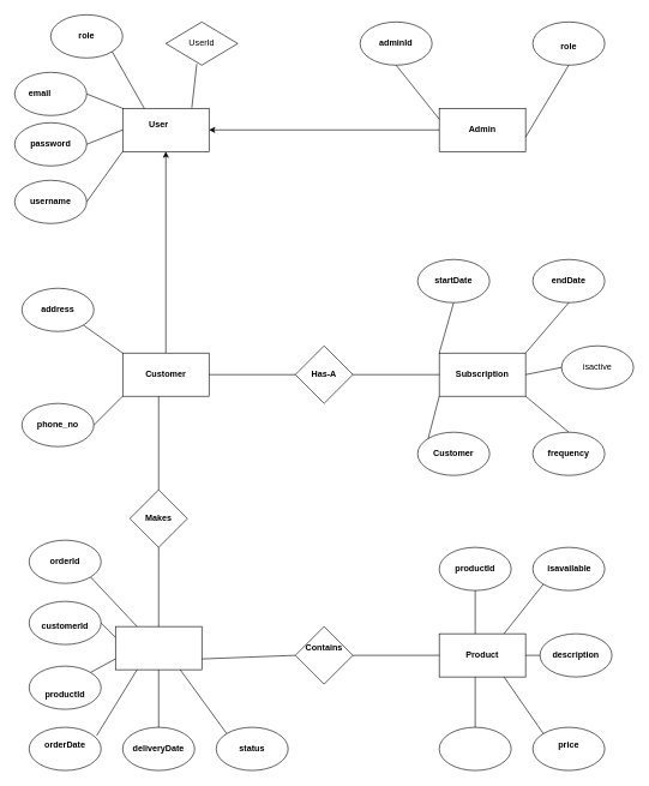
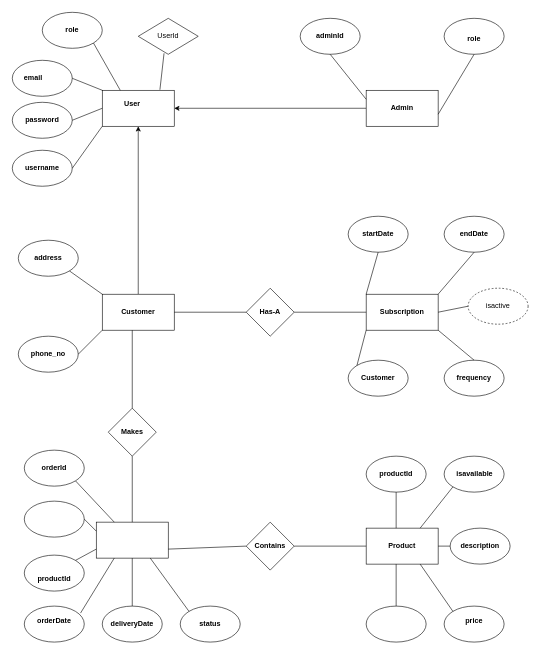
  <mxCell id="0" />
  <mxCell id="1" parent="0" />
  <mxCell id="2" style="edgeStyle=orthogonalEdgeStyle;rounded=0;orthogonalLoop=1;jettySize=auto;html=1;exitX=0.5;exitY=0;exitDx=0;exitDy=0;entryX=0.5;entryY=1;entryDx=0;entryDy=0;" parent="1" source="3" target="11" edge="1"><mxGeometry relative="1" as="geometry"><mxPoint x="230.333" y="230" as="targetPoint" /></mxGeometry></mxCell>
  <mxCell id="3" value="" style="rounded=0;whiteSpace=wrap;html=1;" parent="1" vertex="1"><mxGeometry x="170" y="490" width="120" height="60" as="geometry" /></mxCell>
  <mxCell id="4" value="" style="rounded=0;whiteSpace=wrap;html=1;" parent="1" vertex="1"><mxGeometry x="160" y="870" width="120" height="60" as="geometry" /></mxCell>
  <mxCell id="5" value="" style="rounded=0;whiteSpace=wrap;html=1;" parent="1" vertex="1"><mxGeometry x="610" y="880" width="120" height="60" as="geometry" /></mxCell>
  <mxCell id="6" style="edgeStyle=orthogonalEdgeStyle;rounded=0;orthogonalLoop=1;jettySize=auto;html=1;exitX=0;exitY=0.5;exitDx=0;exitDy=0;entryX=1;entryY=0.5;entryDx=0;entryDy=0;" parent="1" source="7" target="11" edge="1"><mxGeometry relative="1" as="geometry" /></mxCell>
  <mxCell id="7" value="" style="rounded=0;whiteSpace=wrap;html=1;" parent="1" vertex="1"><mxGeometry x="610" y="150" width="120" height="60" as="geometry" /></mxCell>
  <mxCell id="8" value="" style="rhombus;whiteSpace=wrap;html=1;" parent="1" vertex="1"><mxGeometry x="410" y="870" width="80" height="80" as="geometry" /></mxCell>
  <mxCell id="9" value="" style="rhombus;whiteSpace=wrap;html=1;" parent="1" vertex="1"><mxGeometry x="180" y="680" width="80" height="80" as="geometry" /></mxCell>
  <mxCell id="10" value="" style="rounded=0;whiteSpace=wrap;html=1;" parent="1" vertex="1"><mxGeometry x="610" y="490" width="120" height="60" as="geometry" /></mxCell>
  <mxCell id="11" value="" style="rounded=0;whiteSpace=wrap;html=1;" parent="1" vertex="1"><mxGeometry x="170" y="150" width="120" height="60" as="geometry" /></mxCell>
  <mxCell id="12" value="" style="rhombus;whiteSpace=wrap;html=1;" parent="1" vertex="1"><mxGeometry x="410" y="480" width="80" height="80" as="geometry" /></mxCell>
  <mxCell id="13" value="&lt;b&gt;Customer&lt;/b&gt;" style="text;html=1;align=center;verticalAlign=middle;whiteSpace=wrap;rounded=0;" parent="1" vertex="1"><mxGeometry x="200" y="505" width="60" height="30" as="geometry" /></mxCell>
  <mxCell id="14" value="&lt;b&gt;User&lt;/b&gt;" style="text;html=1;align=center;verticalAlign=middle;whiteSpace=wrap;rounded=0;" parent="1" vertex="1"><mxGeometry x="190" y="145" width="60" height="55" as="geometry" /></mxCell>
  <mxCell id="15" value="&lt;b&gt;Admin&lt;/b&gt;" style="text;html=1;align=center;verticalAlign=middle;whiteSpace=wrap;rounded=0;" parent="1" vertex="1"><mxGeometry x="640" y="165" width="60" height="30" as="geometry" /></mxCell>
  <mxCell id="16" value="&lt;b&gt;Subscription&lt;/b&gt;" style="text;html=1;align=center;verticalAlign=middle;whiteSpace=wrap;rounded=0;" parent="1" vertex="1"><mxGeometry x="640" y="505" width="60" height="30" as="geometry" /></mxCell>
  <mxCell id="17" value="&lt;b&gt;Product&lt;/b&gt;" style="text;html=1;align=center;verticalAlign=middle;whiteSpace=wrap;rounded=0;" parent="1" vertex="1"><mxGeometry x="640" y="885" width="60" height="50" as="geometry" /></mxCell>
- <mxCell id="18" value="&lt;b&gt;Contains&lt;/b&gt;" style="text;html=1;align=center;verticalAlign=middle;whiteSpace=wrap;rounded=0;" parent="1" vertex="1"><mxGeometry x="420" y="885" width="60" height="30" as="geometry" /></mxCell>
+ <mxCell id="18" value="&lt;b&gt;Contains&lt;/b&gt;" style="text;html=1;align=center;verticalAlign=middle;whiteSpace=wrap;rounded=0;" parent="1" vertex="1"><mxGeometry x="420" y="895" width="60" height="30" as="geometry" /></mxCell>
  <mxCell id="19" value="&lt;b&gt;Makes&lt;/b&gt;" style="text;html=1;align=center;verticalAlign=middle;whiteSpace=wrap;rounded=0;" parent="1" vertex="1"><mxGeometry x="190" y="705" width="60" height="30" as="geometry" /></mxCell>
  <mxCell id="20" value="&lt;b&gt;Has-A&lt;/b&gt;" style="text;html=1;align=center;verticalAlign=middle;whiteSpace=wrap;rounded=0;" parent="1" vertex="1"><mxGeometry x="420" y="505" width="60" height="30" as="geometry" /></mxCell>
  <mxCell id="21" value="" style="endArrow=none;html=1;rounded=0;exitX=0.5;exitY=0;exitDx=0;exitDy=0;" parent="1" source="4" edge="1"><mxGeometry width="50" height="50" relative="1" as="geometry"><mxPoint x="170" y="810" as="sourcePoint" /><mxPoint x="220" y="760" as="targetPoint" /></mxGeometry></mxCell>
  <mxCell id="22" value="" style="endArrow=none;html=1;rounded=0;exitX=0.5;exitY=0;exitDx=0;exitDy=0;" parent="1" source="9" edge="1"><mxGeometry width="50" height="50" relative="1" as="geometry"><mxPoint x="470" y="600" as="sourcePoint" /><mxPoint x="220" y="550" as="targetPoint" /></mxGeometry></mxCell>
  <mxCell id="23" value="" style="endArrow=none;html=1;rounded=0;entryX=0;entryY=0.5;entryDx=0;entryDy=0;exitX=1;exitY=0.5;exitDx=0;exitDy=0;" parent="1" source="12" target="10" edge="1"><mxGeometry width="50" height="50" relative="1" as="geometry"><mxPoint x="470" y="600" as="sourcePoint" /><mxPoint x="520" y="550" as="targetPoint" /></mxGeometry></mxCell>
  <mxCell id="24" value="" style="endArrow=none;html=1;rounded=0;entryX=0;entryY=0.5;entryDx=0;entryDy=0;exitX=1;exitY=0.5;exitDx=0;exitDy=0;" parent="1" source="3" target="12" edge="1"><mxGeometry width="50" height="50" relative="1" as="geometry"><mxPoint x="470" y="600" as="sourcePoint" /><mxPoint x="520" y="550" as="targetPoint" /></mxGeometry></mxCell>
  <mxCell id="25" value="" style="endArrow=none;html=1;rounded=0;entryX=0;entryY=0.5;entryDx=0;entryDy=0;exitX=1;exitY=0.5;exitDx=0;exitDy=0;" parent="1" source="8" target="5" edge="1"><mxGeometry width="50" height="50" relative="1" as="geometry"><mxPoint x="470" y="600" as="sourcePoint" /><mxPoint x="520" y="550" as="targetPoint" /></mxGeometry></mxCell>
  <mxCell id="26" value="" style="endArrow=none;html=1;rounded=0;entryX=0;entryY=0.5;entryDx=0;entryDy=0;exitX=1;exitY=0.75;exitDx=0;exitDy=0;" parent="1" source="4" target="8" edge="1"><mxGeometry width="50" height="50" relative="1" as="geometry"><mxPoint x="470" y="600" as="sourcePoint" /><mxPoint x="520" y="550" as="targetPoint" /></mxGeometry></mxCell>
  <mxCell id="27" value="" style="ellipse;whiteSpace=wrap;html=1;" parent="1" vertex="1"><mxGeometry x="740" y="30" width="100" height="60" as="geometry" /></mxCell>
  <mxCell id="28" value="" style="ellipse;whiteSpace=wrap;html=1;" parent="1" vertex="1"><mxGeometry x="500" y="30" width="100" height="60" as="geometry" /></mxCell>
  <mxCell id="29" value="" style="endArrow=none;html=1;rounded=0;entryX=0.5;entryY=1;entryDx=0;entryDy=0;exitX=0;exitY=0.25;exitDx=0;exitDy=0;" parent="1" source="7" target="28" edge="1"><mxGeometry width="50" height="50" relative="1" as="geometry"><mxPoint x="470" y="600" as="sourcePoint" /><mxPoint x="520" y="550" as="targetPoint" /></mxGeometry></mxCell>
  <mxCell id="30" value="" style="endArrow=none;html=1;rounded=0;entryX=0.5;entryY=1;entryDx=0;entryDy=0;" parent="1" target="27" edge="1"><mxGeometry width="50" height="50" relative="1" as="geometry"><mxPoint x="730" y="190" as="sourcePoint" /><mxPoint x="520" y="550" as="targetPoint" /></mxGeometry></mxCell>
  <mxCell id="31" value="" style="ellipse;whiteSpace=wrap;html=1;" parent="1" vertex="1"><mxGeometry x="580" y="600" width="100" height="60" as="geometry" /></mxCell>
  <mxCell id="32" value="" style="ellipse;whiteSpace=wrap;html=1;" parent="1" vertex="1"><mxGeometry x="740" y="600" width="100" height="60" as="geometry" /></mxCell>
  <mxCell id="33" value="" style="ellipse;whiteSpace=wrap;html=1;" parent="1" vertex="1"><mxGeometry x="740" y="360" width="100" height="60" as="geometry" /></mxCell>
  <mxCell id="34" value="" style="ellipse;whiteSpace=wrap;html=1;" parent="1" vertex="1"><mxGeometry x="580" y="360" width="100" height="60" as="geometry" /></mxCell>
  <mxCell id="35" value="" style="endArrow=none;html=1;rounded=0;entryX=0;entryY=0;entryDx=0;entryDy=0;exitX=0.5;exitY=1;exitDx=0;exitDy=0;" parent="1" source="34" target="10" edge="1"><mxGeometry width="50" height="50" relative="1" as="geometry"><mxPoint x="470" y="600" as="sourcePoint" /><mxPoint x="520" y="550" as="targetPoint" /></mxGeometry></mxCell>
  <mxCell id="36" value="" style="endArrow=none;html=1;rounded=0;entryX=1;entryY=0;entryDx=0;entryDy=0;exitX=0.5;exitY=1;exitDx=0;exitDy=0;" parent="1" source="33" target="10" edge="1"><mxGeometry width="50" height="50" relative="1" as="geometry"><mxPoint x="470" y="600" as="sourcePoint" /><mxPoint x="520" y="550" as="targetPoint" /></mxGeometry></mxCell>
  <mxCell id="37" value="" style="endArrow=none;html=1;rounded=0;entryX=0;entryY=1;entryDx=0;entryDy=0;exitX=0;exitY=0;exitDx=0;exitDy=0;" parent="1" source="31" target="10" edge="1"><mxGeometry width="50" height="50" relative="1" as="geometry"><mxPoint x="470" y="600" as="sourcePoint" /><mxPoint x="520" y="550" as="targetPoint" /></mxGeometry></mxCell>
  <mxCell id="38" value="" style="endArrow=none;html=1;rounded=0;entryX=1;entryY=1;entryDx=0;entryDy=0;exitX=0.5;exitY=0;exitDx=0;exitDy=0;" parent="1" source="32" target="10" edge="1"><mxGeometry width="50" height="50" relative="1" as="geometry"><mxPoint x="470" y="600" as="sourcePoint" /><mxPoint x="520" y="550" as="targetPoint" /></mxGeometry></mxCell>
  <mxCell id="39" value="" style="ellipse;whiteSpace=wrap;html=1;" parent="1" vertex="1"><mxGeometry x="30" y="560" width="100" height="60" as="geometry" /></mxCell>
  <mxCell id="40" value="" style="ellipse;whiteSpace=wrap;html=1;" parent="1" vertex="1"><mxGeometry x="30" y="400" width="100" height="60" as="geometry" /></mxCell>
  <mxCell id="41" value="" style="endArrow=none;html=1;rounded=0;exitX=1;exitY=0.5;exitDx=0;exitDy=0;entryX=0;entryY=1;entryDx=0;entryDy=0;" parent="1" source="39" target="3" edge="1"><mxGeometry width="50" height="50" relative="1" as="geometry"><mxPoint x="470" y="600" as="sourcePoint" /><mxPoint x="520" y="550" as="targetPoint" /></mxGeometry></mxCell>
  <mxCell id="42" value="" style="endArrow=none;html=1;rounded=0;entryX=1;entryY=1;entryDx=0;entryDy=0;exitX=0;exitY=0;exitDx=0;exitDy=0;" parent="1" source="3" target="40" edge="1"><mxGeometry width="50" height="50" relative="1" as="geometry"><mxPoint x="470" y="600" as="sourcePoint" /><mxPoint x="520" y="550" as="targetPoint" /></mxGeometry></mxCell>
  <mxCell id="43" value="" style="ellipse;whiteSpace=wrap;html=1;" parent="1" vertex="1"><mxGeometry x="20" y="250" width="100" height="60" as="geometry" /></mxCell>
  <mxCell id="44" value="" style="ellipse;whiteSpace=wrap;html=1;" parent="1" vertex="1"><mxGeometry x="20" y="170" width="100" height="60" as="geometry" /></mxCell>
  <mxCell id="45" value="" style="ellipse;whiteSpace=wrap;html=1;" parent="1" vertex="1"><mxGeometry x="20" y="100" width="100" height="60" as="geometry" /></mxCell>
  <mxCell id="46" value="" style="ellipse;whiteSpace=wrap;html=1;" parent="1" vertex="1"><mxGeometry x="70" y="20" width="100" height="60" as="geometry" /></mxCell>
  <mxCell id="47" value="" style="endArrow=none;html=1;rounded=0;entryX=0;entryY=1;entryDx=0;entryDy=0;exitX=1;exitY=0.5;exitDx=0;exitDy=0;" parent="1" source="43" target="11" edge="1"><mxGeometry width="50" height="50" relative="1" as="geometry"><mxPoint x="470" y="600" as="sourcePoint" /><mxPoint x="520" y="550" as="targetPoint" /></mxGeometry></mxCell>
  <mxCell id="48" value="" style="endArrow=none;html=1;rounded=0;entryX=0;entryY=0.5;entryDx=0;entryDy=0;exitX=1;exitY=0.5;exitDx=0;exitDy=0;" parent="1" source="44" target="11" edge="1"><mxGeometry width="50" height="50" relative="1" as="geometry"><mxPoint x="470" y="600" as="sourcePoint" /><mxPoint x="520" y="550" as="targetPoint" /></mxGeometry></mxCell>
  <mxCell id="49" value="" style="endArrow=none;html=1;rounded=0;entryX=0;entryY=0;entryDx=0;entryDy=0;exitX=1;exitY=0.5;exitDx=0;exitDy=0;" parent="1" source="45" target="11" edge="1"><mxGeometry width="50" height="50" relative="1" as="geometry"><mxPoint x="470" y="600" as="sourcePoint" /><mxPoint x="520" y="550" as="targetPoint" /></mxGeometry></mxCell>
  <mxCell id="50" value="" style="endArrow=none;html=1;rounded=0;entryX=0.25;entryY=0;entryDx=0;entryDy=0;exitX=1;exitY=1;exitDx=0;exitDy=0;" parent="1" source="46" target="11" edge="1"><mxGeometry width="50" height="50" relative="1" as="geometry"><mxPoint x="470" y="600" as="sourcePoint" /><mxPoint x="520" y="550" as="targetPoint" /></mxGeometry></mxCell>
  <mxCell id="51" value="" style="ellipse;whiteSpace=wrap;html=1;" parent="1" vertex="1"><mxGeometry x="750" y="880" width="100" height="60" as="geometry" /></mxCell>
  <mxCell id="52" value="" style="ellipse;whiteSpace=wrap;html=1;" parent="1" vertex="1"><mxGeometry x="740" y="1010" width="100" height="60" as="geometry" /></mxCell>
  <mxCell id="53" value="" style="ellipse;whiteSpace=wrap;html=1;" parent="1" vertex="1"><mxGeometry x="610" y="1010" width="100" height="60" as="geometry" /></mxCell>
  <mxCell id="54" value="" style="ellipse;whiteSpace=wrap;html=1;" parent="1" vertex="1"><mxGeometry x="740" y="760" width="100" height="60" as="geometry" /></mxCell>
  <mxCell id="55" value="" style="ellipse;whiteSpace=wrap;html=1;" parent="1" vertex="1"><mxGeometry x="610" y="760" width="100" height="60" as="geometry" /></mxCell>
  <mxCell id="56" value="" style="endArrow=none;html=1;rounded=0;entryX=0;entryY=0.5;entryDx=0;entryDy=0;exitX=1;exitY=0.5;exitDx=0;exitDy=0;" parent="1" source="5" target="51" edge="1"><mxGeometry width="50" height="50" relative="1" as="geometry"><mxPoint x="660" y="880" as="sourcePoint" /><mxPoint x="710" y="830" as="targetPoint" /></mxGeometry></mxCell>
  <mxCell id="57" value="" style="endArrow=none;html=1;rounded=0;entryX=0.5;entryY=1;entryDx=0;entryDy=0;" parent="1" target="55" edge="1"><mxGeometry width="50" height="50" relative="1" as="geometry"><mxPoint x="660" y="880" as="sourcePoint" /><mxPoint x="710" y="830" as="targetPoint" /></mxGeometry></mxCell>
  <mxCell id="58" value="" style="endArrow=none;html=1;rounded=0;entryX=0;entryY=1;entryDx=0;entryDy=0;exitX=0.75;exitY=0;exitDx=0;exitDy=0;" parent="1" source="5" target="54" edge="1"><mxGeometry width="50" height="50" relative="1" as="geometry"><mxPoint x="660" y="880" as="sourcePoint" /><mxPoint x="710" y="830" as="targetPoint" /></mxGeometry></mxCell>
  <mxCell id="59" value="" style="endArrow=none;html=1;rounded=0;entryX=0.5;entryY=0;entryDx=0;entryDy=0;" parent="1" target="53" edge="1"><mxGeometry width="50" height="50" relative="1" as="geometry"><mxPoint x="660" y="940" as="sourcePoint" /><mxPoint x="710" y="830" as="targetPoint" /></mxGeometry></mxCell>
  <mxCell id="60" value="" style="endArrow=none;html=1;rounded=0;entryX=0;entryY=0;entryDx=0;entryDy=0;exitX=0.75;exitY=1;exitDx=0;exitDy=0;" parent="1" source="5" target="52" edge="1"><mxGeometry width="50" height="50" relative="1" as="geometry"><mxPoint x="660" y="880" as="sourcePoint" /><mxPoint x="710" y="830" as="targetPoint" /></mxGeometry></mxCell>
  <mxCell id="61" value="" style="ellipse;whiteSpace=wrap;html=1;" parent="1" vertex="1"><mxGeometry x="300" y="1010" width="100" height="60" as="geometry" /></mxCell>
  <mxCell id="62" value="" style="ellipse;whiteSpace=wrap;html=1;" parent="1" vertex="1"><mxGeometry x="170" y="1010" width="100" height="60" as="geometry" /></mxCell>
  <mxCell id="63" value="" style="ellipse;whiteSpace=wrap;html=1;" parent="1" vertex="1"><mxGeometry x="40" y="1010" width="100" height="60" as="geometry" /></mxCell>
  <mxCell id="64" value="" style="ellipse;whiteSpace=wrap;html=1;" parent="1" vertex="1"><mxGeometry x="40" y="925" width="100" height="60" as="geometry" /></mxCell>
  <mxCell id="65" value="" style="ellipse;whiteSpace=wrap;html=1;" parent="1" vertex="1"><mxGeometry x="40" y="835" width="100" height="60" as="geometry" /></mxCell>
  <mxCell id="66" value="" style="ellipse;whiteSpace=wrap;html=1;" parent="1" vertex="1"><mxGeometry x="40" y="750" width="100" height="60" as="geometry" /></mxCell>
  <mxCell id="67" value="" style="endArrow=none;html=1;rounded=0;exitX=0.938;exitY=0.194;exitDx=0;exitDy=0;exitPerimeter=0;entryX=0.25;entryY=1;entryDx=0;entryDy=0;" parent="1" source="63" target="4" edge="1"><mxGeometry width="50" height="50" relative="1" as="geometry"><mxPoint x="210" y="980" as="sourcePoint" /><mxPoint x="260" y="930" as="targetPoint" /></mxGeometry></mxCell>
  <mxCell id="68" value="" style="endArrow=none;html=1;rounded=0;entryX=0.5;entryY=1;entryDx=0;entryDy=0;exitX=0.5;exitY=0;exitDx=0;exitDy=0;" parent="1" source="62" target="4" edge="1"><mxGeometry width="50" height="50" relative="1" as="geometry"><mxPoint x="210" y="980" as="sourcePoint" /><mxPoint x="260" y="930" as="targetPoint" /></mxGeometry></mxCell>
  <mxCell id="69" value="" style="endArrow=none;html=1;rounded=0;entryX=0;entryY=0;entryDx=0;entryDy=0;exitX=0.75;exitY=1;exitDx=0;exitDy=0;" parent="1" source="4" target="61" edge="1"><mxGeometry width="50" height="50" relative="1" as="geometry"><mxPoint x="210" y="980" as="sourcePoint" /><mxPoint x="260" y="930" as="targetPoint" /></mxGeometry></mxCell>
  <mxCell id="70" value="" style="endArrow=none;html=1;rounded=0;entryX=1;entryY=0;entryDx=0;entryDy=0;exitX=0;exitY=0.75;exitDx=0;exitDy=0;" parent="1" source="4" target="64" edge="1"><mxGeometry width="50" height="50" relative="1" as="geometry"><mxPoint x="210" y="980" as="sourcePoint" /><mxPoint x="260" y="930" as="targetPoint" /></mxGeometry></mxCell>
  <mxCell id="71" value="" style="endArrow=none;html=1;rounded=0;entryX=1;entryY=0.5;entryDx=0;entryDy=0;exitX=0;exitY=0.25;exitDx=0;exitDy=0;" parent="1" source="4" target="65" edge="1"><mxGeometry width="50" height="50" relative="1" as="geometry"><mxPoint x="210" y="980" as="sourcePoint" /><mxPoint x="260" y="930" as="targetPoint" /></mxGeometry></mxCell>
  <mxCell id="72" value="" style="endArrow=none;html=1;rounded=0;entryX=1;entryY=1;entryDx=0;entryDy=0;exitX=0.25;exitY=0;exitDx=0;exitDy=0;" parent="1" source="4" target="66" edge="1"><mxGeometry width="50" height="50" relative="1" as="geometry"><mxPoint x="210" y="980" as="sourcePoint" /><mxPoint x="260" y="930" as="targetPoint" /></mxGeometry></mxCell>
  <mxCell id="73" value="&lt;b&gt;adminId&lt;/b&gt;" style="text;html=1;align=center;verticalAlign=middle;whiteSpace=wrap;rounded=0;" parent="1" vertex="1"><mxGeometry x="520" y="45" width="60" height="30" as="geometry" /></mxCell>
  <mxCell id="74" value="&lt;b&gt;role&lt;/b&gt;" style="text;html=1;align=center;verticalAlign=middle;whiteSpace=wrap;rounded=0;" parent="1" vertex="1"><mxGeometry x="760" y="50" width="60" height="30" as="geometry" /></mxCell>
  <mxCell id="75" value="&lt;b&gt;frequency&lt;/b&gt;" style="text;html=1;align=center;verticalAlign=middle;whiteSpace=wrap;rounded=0;" parent="1" vertex="1"><mxGeometry x="760" y="615" width="60" height="30" as="geometry" /></mxCell>
  <mxCell id="76" value="&lt;b&gt;Customer&lt;/b&gt;" style="text;html=1;align=center;verticalAlign=middle;whiteSpace=wrap;rounded=0;" parent="1" vertex="1"><mxGeometry x="600" y="615" width="60" height="30" as="geometry" /></mxCell>
  <mxCell id="77" value="&lt;b&gt;endDate&lt;/b&gt;" style="text;html=1;align=center;verticalAlign=middle;whiteSpace=wrap;rounded=0;" parent="1" vertex="1"><mxGeometry x="760" y="375" width="60" height="30" as="geometry" /></mxCell>
  <mxCell id="78" value="&lt;b&gt;startDate&lt;/b&gt;" style="text;html=1;align=center;verticalAlign=middle;whiteSpace=wrap;rounded=0;" parent="1" vertex="1"><mxGeometry x="600" y="375" width="60" height="30" as="geometry" /></mxCell>
  <mxCell id="79" value="&lt;b&gt;price&lt;/b&gt;" style="text;html=1;align=center;verticalAlign=middle;whiteSpace=wrap;rounded=0;" parent="1" vertex="1"><mxGeometry x="760" y="1020" width="60" height="30" as="geometry" /></mxCell>
  <mxCell id="80" value="&lt;b&gt;description&lt;/b&gt;&lt;span style=&quot;color: rgba(0, 0, 0, 0); font-family: monospace; font-size: 0px; text-align: start; text-wrap: nowrap;&quot;&gt;%3CmxGraphModel%3E%3Croot%3E%3CmxCell%20id%3D%220%22%2F%3E%3CmxCell%20id%3D%221%22%20parent%3D%220%22%2F%3E%3CmxCell%20id%3D%222%22%20style%3D%22edgeStyle%3DorthogonalEdgeStyle%3Brounded%3D0%3BorthogonalLoop%3D1%3BjettySize%3Dauto%3Bhtml%3D1%3BexitX%3D0.5%3BexitY%3D0%3BexitDx%3D0%3BexitDy%3D0%3B%22%20edge%3D%221%22%20parent%3D%221%22%3E%3CmxGeometry%20relative%3D%221%22%20as%3D%22geometry%22%3E%3CmxPoint%20x%3D%22660%22%20y%3D%22655%22%20as%3D%22sourcePoint%22%2F%3E%3CmxPoint%20x%3D%22780%22%20y%3D%22760%22%20as%3D%22targetPoint%22%2F%3E%3C%2FmxGeometry%3E%3C%2FmxCell%3E%3C%2Froot%3E%3C%2FmxGraphModel%3E&lt;/span&gt;" style="text;html=1;align=center;verticalAlign=middle;whiteSpace=wrap;rounded=0;" parent="1" vertex="1"><mxGeometry x="770" y="895" width="60" height="30" as="geometry" /></mxCell>
  <mxCell id="81" value="&lt;b&gt;isavailable&lt;/b&gt;" style="text;html=1;align=center;verticalAlign=middle;whiteSpace=wrap;rounded=0;" parent="1" vertex="1"><mxGeometry x="761" y="775" width="60" height="30" as="geometry" /></mxCell>
  <mxCell id="82" value="&lt;b&gt;productId&lt;/b&gt;" style="text;html=1;align=center;verticalAlign=middle;whiteSpace=wrap;rounded=0;" parent="1" vertex="1"><mxGeometry x="630" y="775" width="60" height="30" as="geometry" /></mxCell>
  <mxCell id="83" value="&lt;b&gt;orderId&lt;/b&gt;" style="text;html=1;align=center;verticalAlign=middle;whiteSpace=wrap;rounded=0;" parent="1" vertex="1"><mxGeometry x="60" y="765" width="60" height="30" as="geometry" /></mxCell>
- <mxCell id="84" value="&lt;b&gt;customerId&lt;/b&gt;" style="text;html=1;align=center;verticalAlign=middle;whiteSpace=wrap;rounded=0;" parent="1" vertex="1"><mxGeometry x="60" y="855" width="60" height="30" as="geometry" /></mxCell>
  <mxCell id="85" value="&lt;b&gt;deliveryDate&lt;/b&gt;" style="text;html=1;align=center;verticalAlign=middle;whiteSpace=wrap;rounded=0;" parent="1" vertex="1"><mxGeometry x="190" y="1025" width="60" height="30" as="geometry" /></mxCell>
  <mxCell id="86" value="&lt;b&gt;orderDate&lt;/b&gt;" style="text;html=1;align=center;verticalAlign=middle;whiteSpace=wrap;rounded=0;" parent="1" vertex="1"><mxGeometry x="60" y="1020" width="60" height="30" as="geometry" /></mxCell>
  <mxCell id="87" value="&lt;b&gt;productId&lt;/b&gt;" style="text;html=1;align=center;verticalAlign=middle;whiteSpace=wrap;rounded=0;" parent="1" vertex="1"><mxGeometry x="60" y="950" width="60" height="30" as="geometry" /></mxCell>
  <mxCell id="88" value="&lt;b&gt;status&lt;/b&gt;" style="text;html=1;align=center;verticalAlign=middle;whiteSpace=wrap;rounded=0;" parent="1" vertex="1"><mxGeometry x="320" y="1025" width="60" height="30" as="geometry" /></mxCell>
  <mxCell id="89" value="&lt;b&gt;phone_no&lt;/b&gt;" style="text;html=1;align=center;verticalAlign=middle;whiteSpace=wrap;rounded=0;" parent="1" vertex="1"><mxGeometry x="50" y="575" width="60" height="30" as="geometry" /></mxCell>
  <mxCell id="90" value="&lt;b&gt;address&lt;/b&gt;" style="text;html=1;align=center;verticalAlign=middle;whiteSpace=wrap;rounded=0;" parent="1" vertex="1"><mxGeometry x="50" y="415" width="60" height="30" as="geometry" /></mxCell>
  <mxCell id="91" value="&lt;b&gt;role&lt;/b&gt;" style="text;html=1;align=center;verticalAlign=middle;whiteSpace=wrap;rounded=0;" parent="1" vertex="1"><mxGeometry x="90" y="35" width="60" height="30" as="geometry" /></mxCell>
  <mxCell id="92" value="&lt;b&gt;email&lt;/b&gt;" style="text;html=1;align=center;verticalAlign=middle;whiteSpace=wrap;rounded=0;" parent="1" vertex="1"><mxGeometry x="25" y="115" width="60" height="30" as="geometry" /></mxCell>
  <mxCell id="93" value="&lt;b&gt;password&lt;/b&gt;" style="text;html=1;align=center;verticalAlign=middle;whiteSpace=wrap;rounded=0;" parent="1" vertex="1"><mxGeometry x="40" y="185" width="60" height="30" as="geometry" /></mxCell>
  <mxCell id="94" value="&lt;b&gt;username&lt;/b&gt;" style="text;html=1;align=center;verticalAlign=middle;whiteSpace=wrap;rounded=0;" parent="1" vertex="1"><mxGeometry x="40" y="265" width="60" height="30" as="geometry" /></mxCell>
  <mxCell id="95" value="UserId" style="rhombus;whiteSpace=wrap;html=1;" vertex="1" parent="1"><mxGeometry x="230" y="30" width="100" height="60" as="geometry" /></mxCell>
  <mxCell id="96" value="" style="endArrow=none;html=1;rounded=0;entryX=0.43;entryY=0.972;entryDx=0;entryDy=0;entryPerimeter=0;exitX=0.801;exitY=-0.014;exitDx=0;exitDy=0;exitPerimeter=0;" edge="1" parent="1" source="11" target="95"><mxGeometry width="50" height="50" relative="1" as="geometry"><mxPoint x="240" y="360" as="sourcePoint" /><mxPoint x="290" y="310" as="targetPoint" /></mxGeometry></mxCell>
- <mxCell id="97" value="isactive" style="ellipse;whiteSpace=wrap;html=1;" vertex="1" parent="1"><mxGeometry x="780" y="480" width="100" height="60" as="geometry" /></mxCell>
+ <mxCell id="97" value="isactive" style="ellipse;whiteSpace=wrap;html=1;dashed=1;" vertex="1" parent="1"><mxGeometry x="780" y="480" width="100" height="60" as="geometry" /></mxCell>
  <mxCell id="98" value="" style="endArrow=none;html=1;rounded=0;entryX=0;entryY=0.5;entryDx=0;entryDy=0;exitX=1;exitY=0.5;exitDx=0;exitDy=0;" edge="1" parent="1" source="10" target="97"><mxGeometry width="50" height="50" relative="1" as="geometry"><mxPoint x="400" y="560" as="sourcePoint" /><mxPoint x="450" y="510" as="targetPoint" /></mxGeometry></mxCell>
